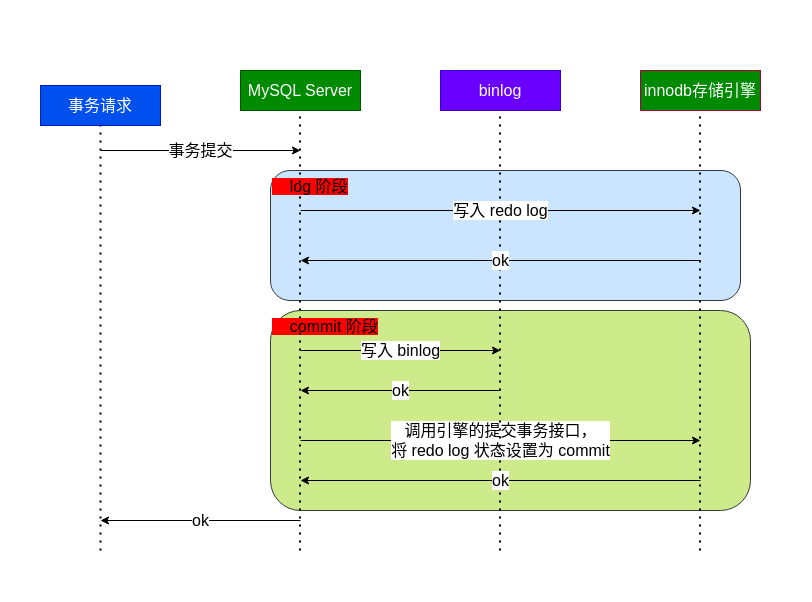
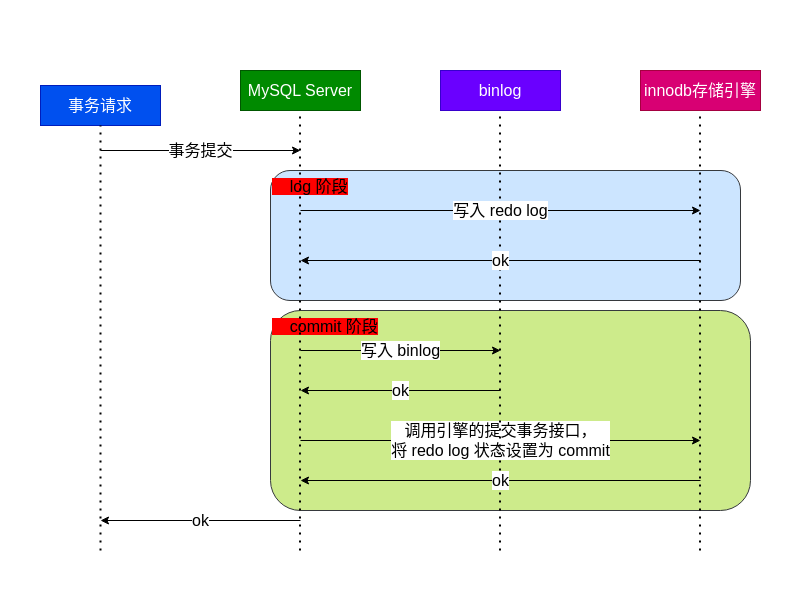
  <mxCell id="0" />
  <mxCell id="1" parent="0" />
  <mxCell id="2" value="" style="rounded=0;whiteSpace=wrap;html=1;labelBackgroundColor=#FF0000;fontSize=16;strokeColor=none;" vertex="1" parent="1"><mxGeometry x="20" y="20" width="770" height="560" as="geometry" /></mxCell>
  <mxCell id="3" value="&lt;span style=&quot;background-color: rgb(255, 0, 0);&quot;&gt;&amp;nbsp; &amp;nbsp; commit 阶段&lt;/span&gt;" style="rounded=1;whiteSpace=wrap;html=1;fontSize=16;align=left;verticalAlign=top;fillColor=#cdeb8b;strokeColor=#36393d;" vertex="1" parent="1"><mxGeometry x="270" y="310" width="480" height="200" as="geometry" /></mxCell>
  <mxCell id="4" value="写入 binlog" style="endArrow=classic;html=1;rounded=0;fontSize=16;" edge="1" parent="1"><mxGeometry width="50" height="50" relative="1" as="geometry"><mxPoint x="300" y="350" as="sourcePoint" /><mxPoint x="500" y="350" as="targetPoint" /></mxGeometry></mxCell>
  <mxCell id="5" value="ok" style="endArrow=classic;html=1;rounded=0;fontSize=16;" edge="1" parent="1"><mxGeometry width="50" height="50" relative="1" as="geometry"><mxPoint x="500" y="390" as="sourcePoint" /><mxPoint x="300" y="390" as="targetPoint" /></mxGeometry></mxCell>
  <mxCell id="6" value="调用引擎的提交事务接口，&lt;br&gt;将 redo log 状态设置为 commit" style="endArrow=classic;html=1;rounded=0;fontSize=16;" edge="1" parent="1"><mxGeometry width="50" height="50" relative="1" as="geometry"><mxPoint x="300" y="440" as="sourcePoint" /><mxPoint x="700" y="440" as="targetPoint" /></mxGeometry></mxCell>
  <mxCell id="7" value="&lt;span style=&quot;background-color: rgb(255, 0, 0);&quot;&gt;&amp;nbsp; &amp;nbsp; log 阶段&lt;/span&gt;" style="rounded=1;whiteSpace=wrap;html=1;fontSize=16;align=left;verticalAlign=top;fillColor=#cce5ff;strokeColor=#36393d;" vertex="1" parent="1"><mxGeometry x="270" y="170" width="470" height="130" as="geometry" /></mxCell>
  <mxCell id="8" value="事务请求" style="rounded=0;whiteSpace=wrap;html=1;fontSize=16;fillColor=#0050ef;strokeColor=#001DBC;fontColor=#ffffff;" vertex="1" parent="1"><mxGeometry x="40" y="85" width="120" height="40" as="geometry" /></mxCell>
  <mxCell id="9" value="MySQL Server" style="rounded=0;whiteSpace=wrap;html=1;fontSize=16;fillColor=#008a00;fontColor=#ffffff;strokeColor=#005700;" vertex="1" parent="1"><mxGeometry x="240" y="70" width="120" height="40" as="geometry" /></mxCell>
  <mxCell id="10" value="binlog" style="rounded=0;whiteSpace=wrap;html=1;fontSize=16;fillColor=#6a00ff;fontColor=#ffffff;strokeColor=#3700CC;" vertex="1" parent="1"><mxGeometry x="440" y="70" width="120" height="40" as="geometry" /></mxCell>
- <mxCell id="11" value="innodb存储引擎" style="rounded=0;whiteSpace=wrap;html=1;fontSize=16;fillColor=#008a00;fontColor=#ffffff;strokeColor=#A50040;" vertex="1" parent="1"><mxGeometry x="640" y="70" width="120" height="40" as="geometry" /></mxCell>
+ <mxCell id="11" value="innodb存储引擎" style="rounded=0;whiteSpace=wrap;html=1;fontSize=16;fillColor=#d80073;fontColor=#ffffff;strokeColor=#A50040;" vertex="1" parent="1"><mxGeometry x="640" y="70" width="120" height="40" as="geometry" /></mxCell>
  <mxCell id="12" value="" style="endArrow=none;dashed=1;html=1;dashPattern=1 3;strokeWidth=2;rounded=0;fontSize=16;entryX=0.5;entryY=1;entryDx=0;entryDy=0;" edge="1" parent="1" target="8"><mxGeometry width="50" height="50" relative="1" as="geometry"><mxPoint x="100" y="550" as="sourcePoint" /><mxPoint x="190" y="190" as="targetPoint" /></mxGeometry></mxCell>
  <mxCell id="13" value="" style="endArrow=none;dashed=1;html=1;dashPattern=1 3;strokeWidth=2;rounded=0;fontSize=16;entryX=0.5;entryY=1;entryDx=0;entryDy=0;" edge="1" parent="1"><mxGeometry width="50" height="50" relative="1" as="geometry"><mxPoint x="299.5" y="550" as="sourcePoint" /><mxPoint x="299.5" y="110" as="targetPoint" /></mxGeometry></mxCell>
  <mxCell id="14" value="" style="endArrow=none;dashed=1;html=1;dashPattern=1 3;strokeWidth=2;rounded=0;fontSize=16;entryX=0.5;entryY=1;entryDx=0;entryDy=0;" edge="1" parent="1"><mxGeometry width="50" height="50" relative="1" as="geometry"><mxPoint x="499.5" y="550" as="sourcePoint" /><mxPoint x="499.5" y="110" as="targetPoint" /></mxGeometry></mxCell>
  <mxCell id="15" value="" style="endArrow=none;dashed=1;html=1;dashPattern=1 3;strokeWidth=2;rounded=0;fontSize=16;entryX=0.5;entryY=1;entryDx=0;entryDy=0;" edge="1" parent="1"><mxGeometry width="50" height="50" relative="1" as="geometry"><mxPoint x="699.5" y="550" as="sourcePoint" /><mxPoint x="699.5" y="110" as="targetPoint" /></mxGeometry></mxCell>
  <mxCell id="16" value="事务提交" style="endArrow=classic;html=1;rounded=0;fontSize=16;" edge="1" parent="1"><mxGeometry width="50" height="50" relative="1" as="geometry"><mxPoint x="100" y="150" as="sourcePoint" /><mxPoint x="300" y="150" as="targetPoint" /></mxGeometry></mxCell>
  <mxCell id="17" value="写入 redo log" style="endArrow=classic;html=1;rounded=0;fontSize=16;" edge="1" parent="1"><mxGeometry width="50" height="50" relative="1" as="geometry"><mxPoint x="300" y="210" as="sourcePoint" /><mxPoint x="700" y="210" as="targetPoint" /></mxGeometry></mxCell>
  <mxCell id="18" value="ok" style="endArrow=classic;html=1;rounded=0;fontSize=16;" edge="1" parent="1"><mxGeometry width="50" height="50" relative="1" as="geometry"><mxPoint x="700" y="260" as="sourcePoint" /><mxPoint x="300" y="260" as="targetPoint" /></mxGeometry></mxCell>
  <mxCell id="19" value="ok" style="endArrow=classic;html=1;rounded=0;fontSize=16;" edge="1" parent="1"><mxGeometry width="50" height="50" relative="1" as="geometry"><mxPoint x="300" y="520" as="sourcePoint" /><mxPoint x="100" y="520" as="targetPoint" /></mxGeometry></mxCell>
  <mxCell id="20" value="ok" style="endArrow=classic;html=1;rounded=0;fontSize=16;" edge="1" parent="1"><mxGeometry width="50" height="50" relative="1" as="geometry"><mxPoint x="700" y="480" as="sourcePoint" /><mxPoint x="300" y="480" as="targetPoint" /></mxGeometry></mxCell>
